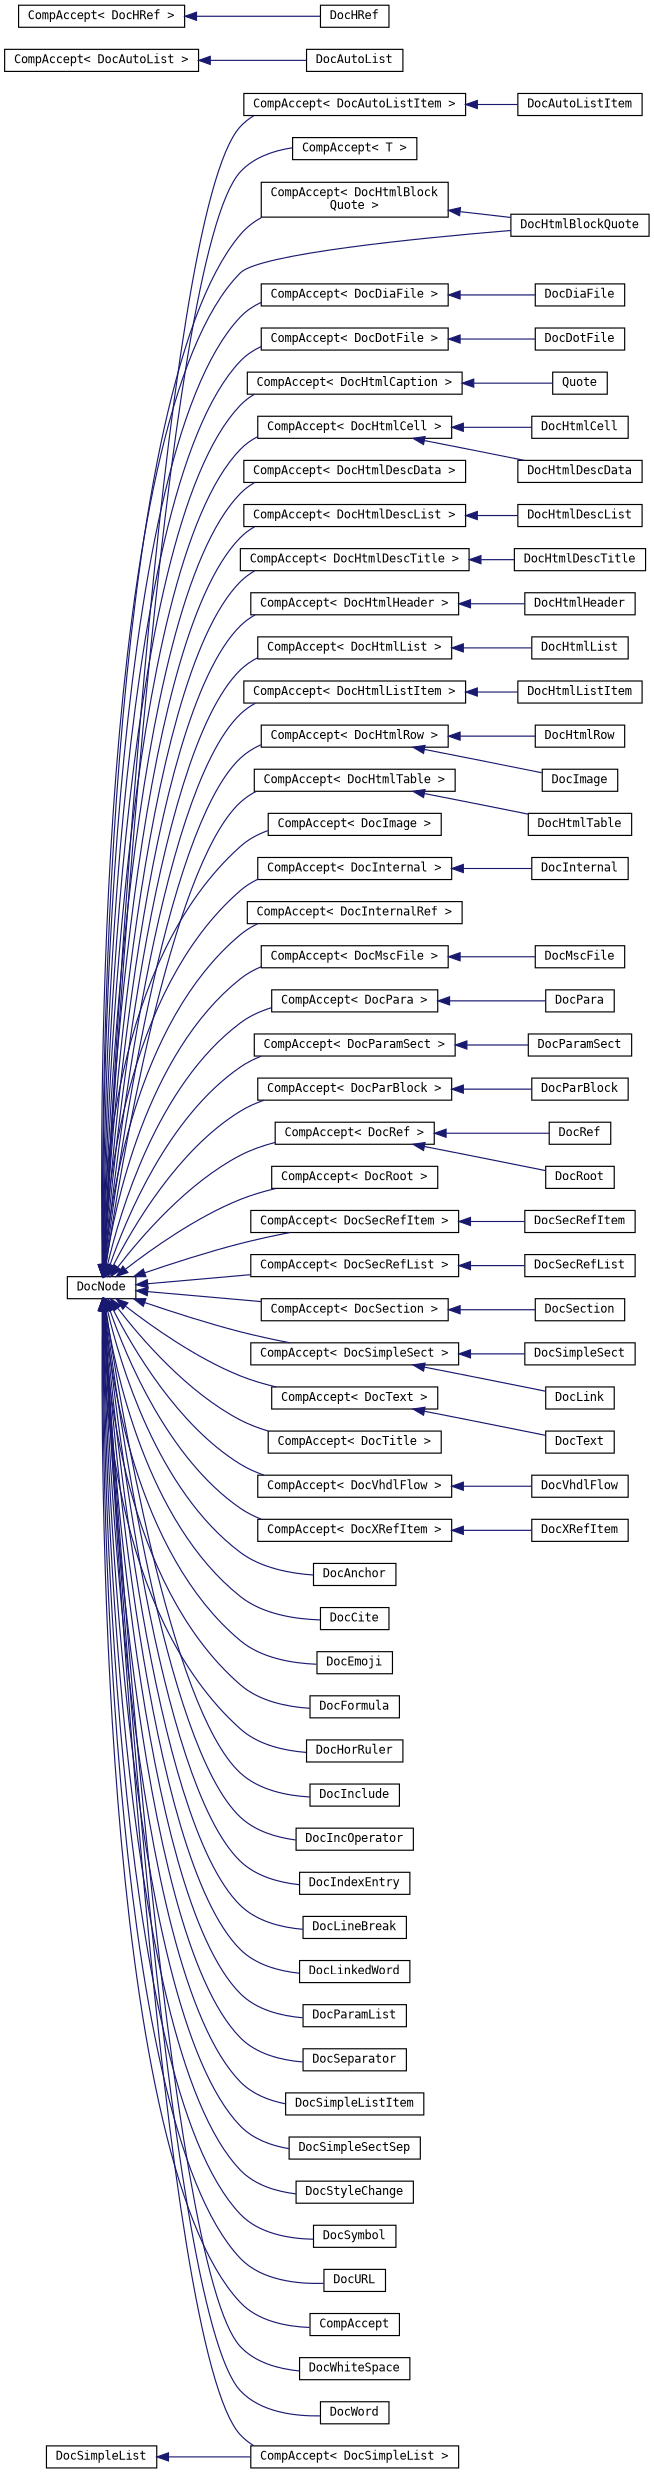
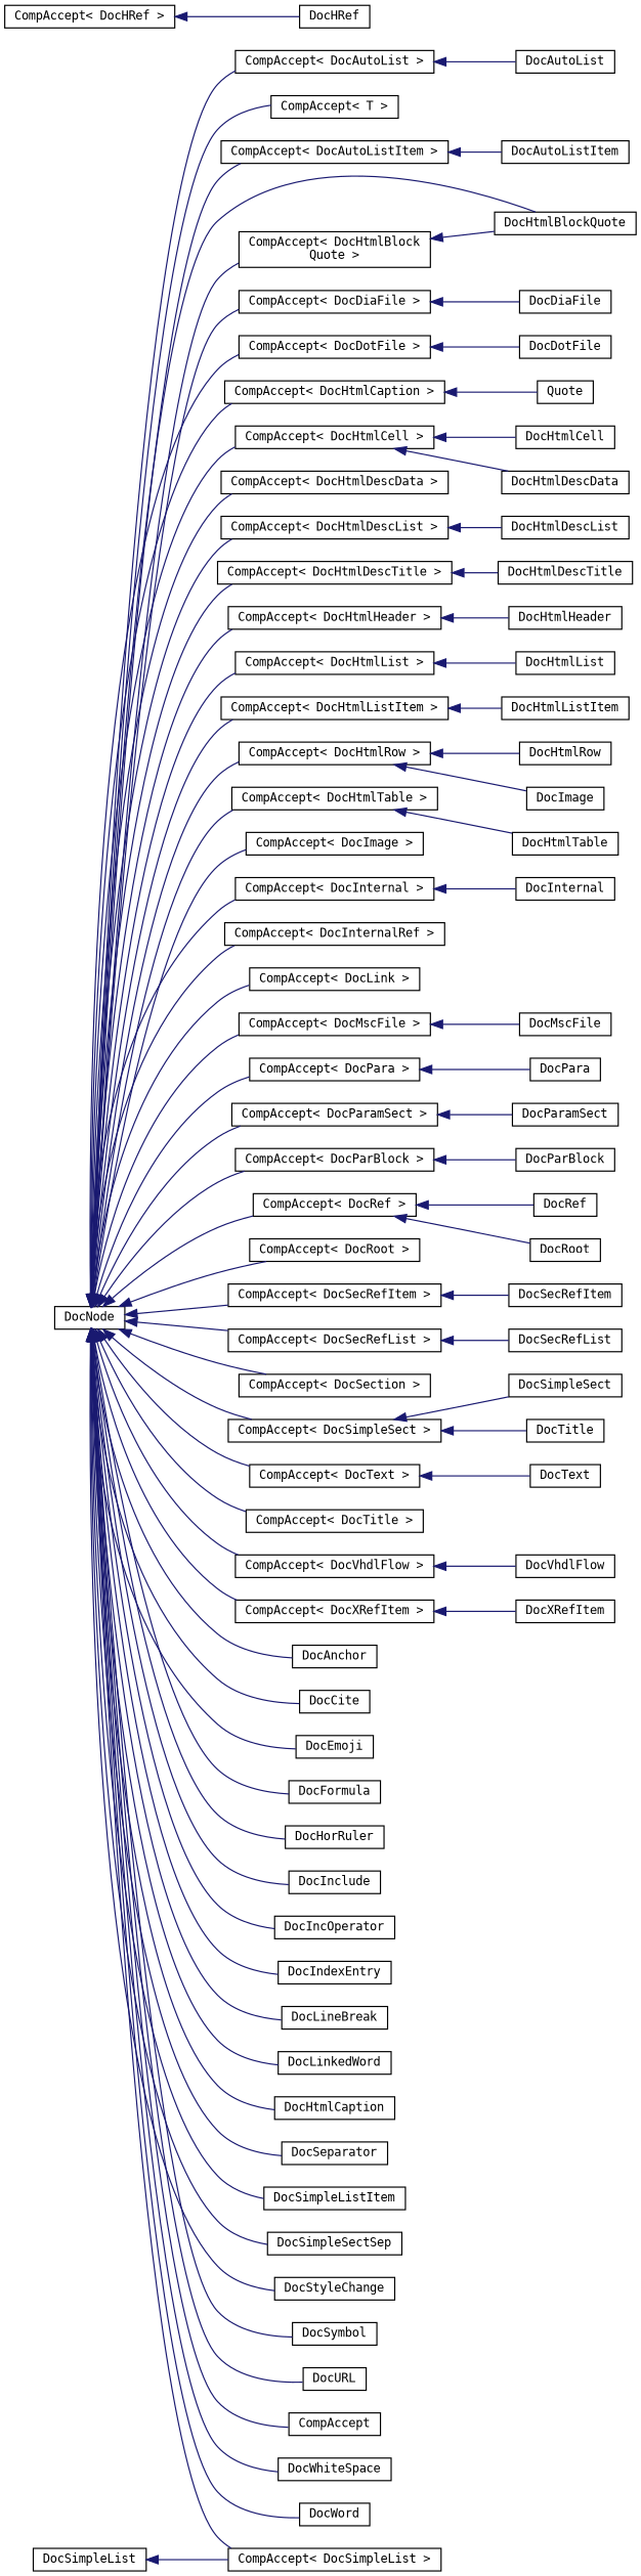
  digraph {
    fontname="DejaVu Sans Mono"
    rankdir=LR
    node [color=black fillcolor=white fontname="DejaVu Sans Mono" fontsize=10 shape=record style=filled]
    edge [color=midnightblue dir=back fontname="DejaVu Sans Mono" fontsize=10 labelfontname=Helvetica labelfontsize=10 style=solid]
    n1 [height=0.2 label=DocNode width=0.4]
    n2 [height=0.2 label="CompAccept\< T \>" width=0.4]
    n3 [height=0.2 label="CompAccept\< DocAutoList \>" width=0.4]
    n4 [height=0.2 label="CompAccept\< DocAutoListItem \>" width=0.4]
    n5 [height=0.2 label="CompAccept\< DocDiaFile \>" width=0.4]
    n6 [height=0.2 label="CompAccept\< DocDotFile \>" width=0.4]
    n7 [height=0.2 label="CompAccept\< DocHtmlBlock\lQuote \>" width=0.4]
    n8 [height=0.2 label="CompAccept\< DocHtmlCaption \>" width=0.4]
    n9 [height=0.2 label="CompAccept\< DocHtmlCell \>" width=0.4]
    n10 [height=0.2 label="CompAccept\< DocHtmlDescData \>" width=0.4]
    n11 [height=0.2 label="CompAccept\< DocHtmlDescList \>" width=0.4]
    n12 [height=0.2 label="CompAccept\< DocHtmlDescTitle \>" width=0.4]
    n13 [height=0.2 label="CompAccept\< DocHtmlHeader \>" width=0.4]
    n14 [height=0.2 label="CompAccept\< DocHtmlList \>" width=0.4]
    n15 [height=0.2 label="CompAccept\< DocHtmlListItem \>" width=0.4]
    n16 [height=0.2 label="CompAccept\< DocHtmlRow \>" width=0.4]
    n17 [height=0.2 label="CompAccept\< DocHtmlTable \>" width=0.4]
    n18 [height=0.2 label="CompAccept\< DocImage \>" width=0.4]
    n19 [height=0.2 label="CompAccept\< DocInternal \>" width=0.4]
    n20 [height=0.2 label="CompAccept\< DocInternalRef \>" width=0.4]
+   n21 [height=0.2 label="CompAccept\< DocLink \>" width=0.4]
    n22 [height=0.2 label="CompAccept\< DocMscFile \>" width=0.4]
    n23 [height=0.2 label="CompAccept\< DocPara \>" width=0.4]
    n24 [height=0.2 label="CompAccept\< DocParamSect \>" width=0.4]
    n25 [height=0.2 label="CompAccept\< DocParBlock \>" width=0.4]
    n26 [height=0.2 label="CompAccept\< DocRef \>" width=0.4]
    n27 [height=0.2 label="CompAccept\< DocRoot \>" width=0.4]
    n28 [height=0.2 label="CompAccept\< DocSecRefItem \>" width=0.4]
    n29 [height=0.2 label="CompAccept\< DocSecRefList \>" width=0.4]
    n30 [height=0.2 label="CompAccept\< DocSection \>" width=0.4]
    n31 [height=0.2 label="CompAccept\< DocSimpleList \>" width=0.4]
    n32 [height=0.2 label="CompAccept\< DocSimpleSect \>" width=0.4]
    n33 [height=0.2 label="CompAccept\< DocText \>" width=0.4]
    n34 [height=0.2 label="CompAccept\< DocTitle \>" width=0.4]
    n35 [height=0.2 label="CompAccept\< DocVhdlFlow \>" width=0.4]
    n36 [height=0.2 label="CompAccept\< DocXRefItem \>" width=0.4]
    n37 [height=0.2 label=DocAnchor width=0.4]
    n38 [height=0.2 label=DocCite width=0.4]
    n39 [height=0.2 label=DocEmoji width=0.4]
    n40 [height=0.2 label=DocFormula width=0.4]
    n41 [height=0.2 label=DocHorRuler width=0.4]
    n42 [height=0.2 label=DocInclude width=0.4]
    n43 [height=0.2 label=DocIncOperator width=0.4]
    n44 [height=0.2 label=DocIndexEntry width=0.4]
    n45 [height=0.2 label=DocLineBreak width=0.4]
    n46 [height=0.2 label=DocLinkedWord width=0.4]
-   n47 [height=0.2 label=DocParamList width=0.4]
+   n47 [height=0.2 label=DocHtmlCaption width=0.4]
    n48 [height=0.2 label=DocSeparator width=0.4]
    n49 [height=0.2 label=DocSimpleListItem width=0.4]
    n50 [height=0.2 label=DocSimpleSectSep width=0.4]
    n51 [height=0.2 label=DocStyleChange width=0.4]
    n52 [height=0.2 label=DocSymbol width=0.4]
    n53 [height=0.2 label=DocURL width=0.4]
    n54 [height=0.2 label=CompAccept width=0.4]
    n55 [height=0.2 label=DocWhiteSpace width=0.4]
    n56 [height=0.2 label=DocWord width=0.4]
    n57 [height=0.2 label=DocHtmlBlockQuote width=0.4]
    n58 [height=0.2 label=DocAutoList width=0.4]
    n59 [height=0.2 label=DocAutoListItem width=0.4]
    n60 [height=0.2 label=DocDiaFile width=0.4]
    n61 [height=0.2 label=DocDotFile width=0.4]
    n62 [height=0.2 label="CompAccept\< DocHRef \>" width=0.4]
    n63 [height=0.2 label=DocHRef width=0.4]
    n64 [height=0.2 label=Quote width=0.4]
    n65 [height=0.2 label=DocHtmlCell width=0.4]
    n66 [height=0.2 label=DocHtmlDescData width=0.4]
    n67 [height=0.2 label=DocHtmlDescList width=0.4]
    n68 [height=0.2 label=DocHtmlDescTitle width=0.4]
    n69 [height=0.2 label=DocHtmlHeader width=0.4]
    n70 [height=0.2 label=DocHtmlList width=0.4]
    n71 [height=0.2 label=DocHtmlListItem width=0.4]
    n72 [height=0.2 label=DocHtmlRow width=0.4]
    n73 [height=0.2 label=DocImage width=0.4]
    n74 [height=0.2 label=DocHtmlTable width=0.4]
    n75 [height=0.2 label=DocInternal width=0.4]
    n76 [height=0.2 label=DocMscFile width=0.4]
    n77 [height=0.2 label=DocPara width=0.4]
    n78 [height=0.2 label=DocParamSect width=0.4]
    n79 [height=0.2 label=DocParBlock width=0.4]
    n80 [height=0.2 label=DocRef width=0.4]
    n81 [height=0.2 label=DocRoot width=0.4]
    n82 [height=0.2 label=DocSecRefItem width=0.4]
    n83 [height=0.2 label=DocSecRefList width=0.4]
-   n84 [height=0.2 label=DocSection width=0.4]
    n85 [height=0.2 label=DocSimpleSect width=0.4]
-   n86 [height=0.2 label=DocLink width=0.4]
+   n86 [height=0.2 label=DocTitle width=0.4]
    n87 [height=0.2 label=DocText width=0.4]
    n88 [height=0.2 label=DocVhdlFlow width=0.4]
    n89 [height=0.2 label=DocXRefItem width=0.4]
    n90 [height=0.2 label=DocSimpleList width=0.4]
    n1 -> n2
+   n1 -> n3
    n1 -> n4
    n1 -> n5
    n1 -> n6
    n1 -> n7
    n1 -> n8
    n1 -> n9
    n1 -> n10
    n1 -> n11
    n1 -> n12
    n1 -> n13
    n1 -> n14
    n1 -> n15
    n1 -> n16
    n1 -> n17
    n1 -> n18
    n1 -> n19
    n1 -> n20
+   n1 -> n21
    n1 -> n22
    n1 -> n23
    n1 -> n24
    n1 -> n25
    n1 -> n26
    n1 -> n27
    n1 -> n28
    n1 -> n29
    n1 -> n30
    n1 -> n31
    n1 -> n32
    n1 -> n33
    n1 -> n34
    n1 -> n35
    n1 -> n36
    n1 -> n37
    n1 -> n38
    n1 -> n39
    n1 -> n40
    n1 -> n41
    n1 -> n42
    n1 -> n43
    n1 -> n44
    n1 -> n45
    n1 -> n46
    n1 -> n47
    n1 -> n48
    n1 -> n49
    n1 -> n50
    n1 -> n51
    n1 -> n52
    n1 -> n53
    n1 -> n54
    n1 -> n55
    n1 -> n56
    n1 -> n57
    n3 -> n58
    n4 -> n59
    n5 -> n60
    n6 -> n61
    n7 -> n57
    n8 -> n64
    n9 -> n65
    n9 -> n66
    n11 -> n67
    n12 -> n68
    n13 -> n69
    n14 -> n70
    n15 -> n71
    n16 -> n72
    n16 -> n73
    n17 -> n74
    n19 -> n75
    n22 -> n76
    n23 -> n77
    n24 -> n78
    n25 -> n79
    n26 -> n80
    n26 -> n81
    n28 -> n82
    n29 -> n83
-   n30 -> n84
    n32 -> n85
    n32 -> n86
    n33 -> n87
    n35 -> n88
    n36 -> n89
    n62 -> n63
    n90 -> n31
  }
